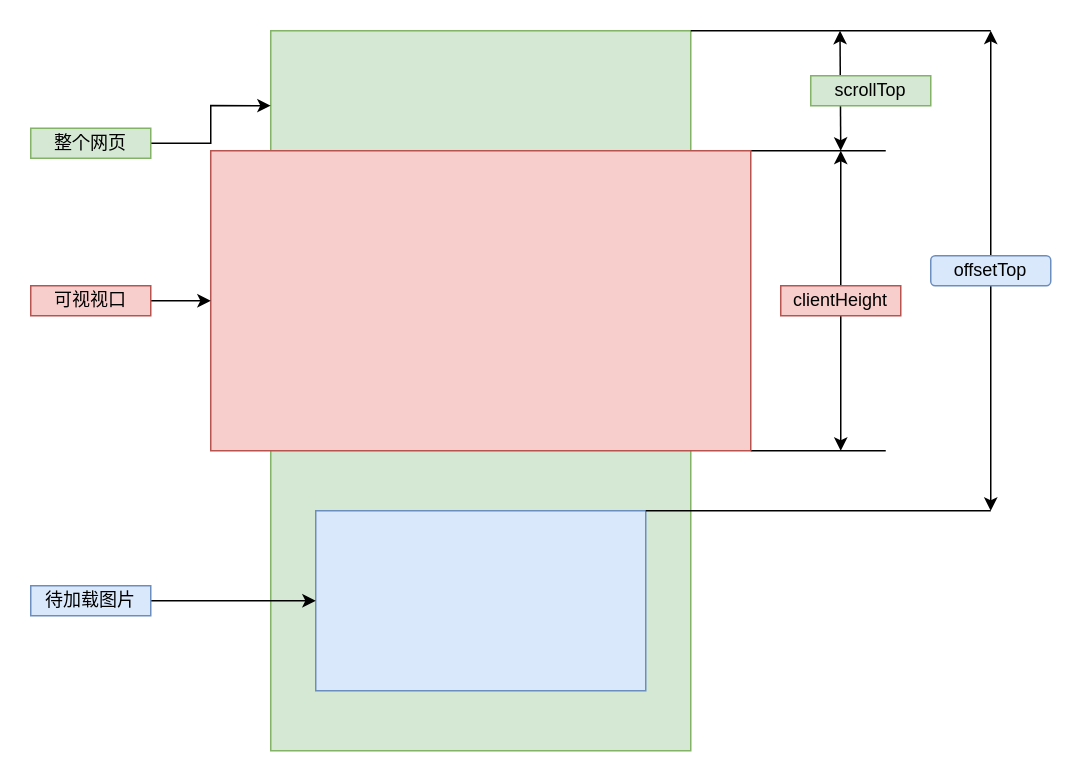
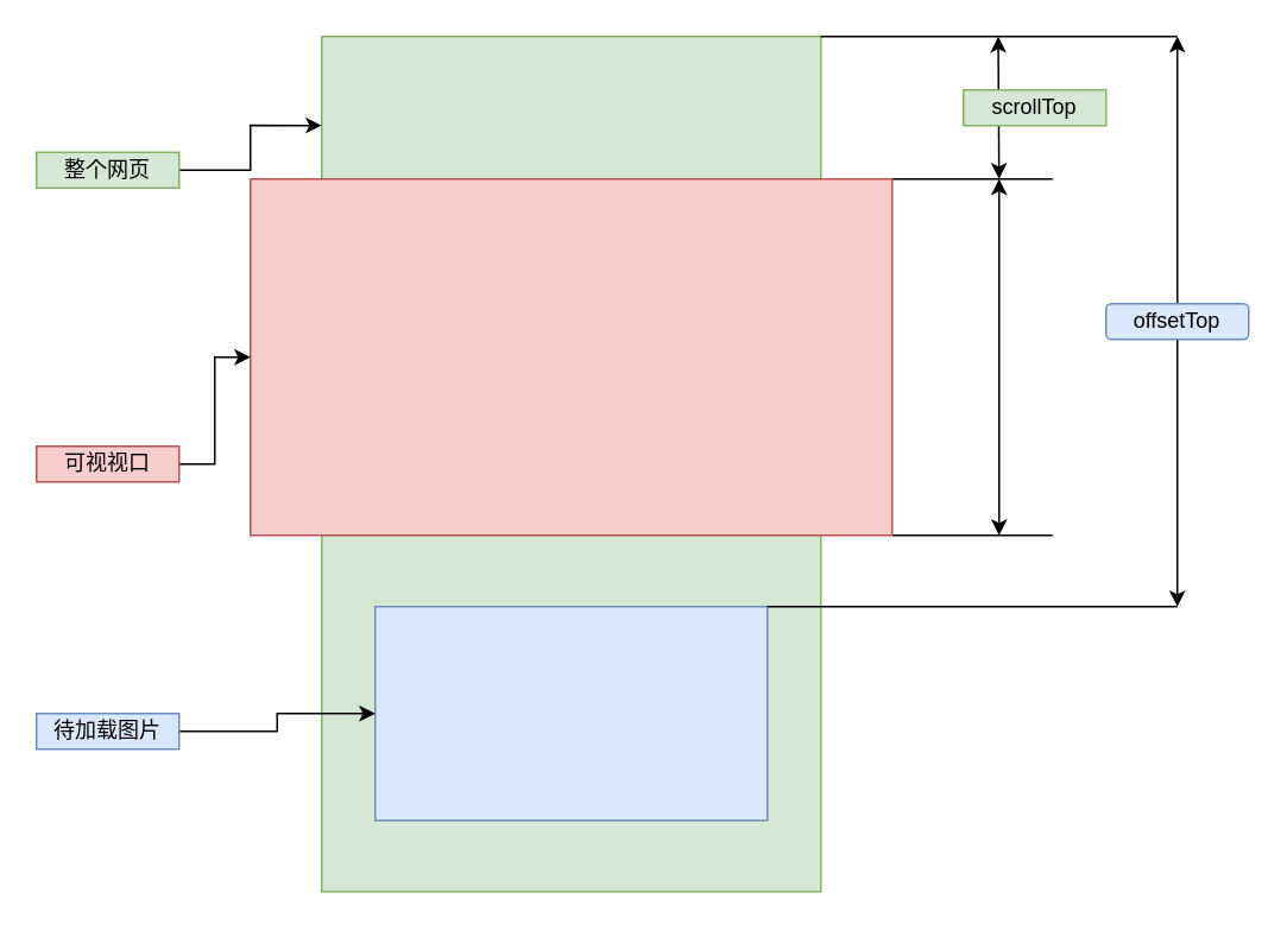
  <mxCell id="0" />
  <mxCell id="1" parent="0" />
  <mxCell id="2" value="" style="rounded=0;whiteSpace=wrap;html=1;fillColor=#d5e8d4;strokeColor=#82b366;" vertex="1" parent="1"><mxGeometry x="180" y="20" width="280" height="480" as="geometry" /></mxCell>
  <mxCell id="3" style="edgeStyle=orthogonalEdgeStyle;rounded=0;orthogonalLoop=1;jettySize=auto;html=1;exitX=1;exitY=0.5;exitDx=0;exitDy=0;entryX=0;entryY=0.104;entryDx=0;entryDy=0;entryPerimeter=0;" edge="1" parent="1" source="4" target="2"><mxGeometry relative="1" as="geometry" /></mxCell>
  <mxCell id="4" value="整个网页" style="rounded=0;whiteSpace=wrap;html=1;fillColor=#d5e8d4;strokeColor=#82b366;" vertex="1" parent="1"><mxGeometry x="20" y="85" width="80" height="20" as="geometry" /></mxCell>
  <mxCell id="5" style="rounded=0;orthogonalLoop=1;jettySize=auto;html=1;exitX=1;exitY=0;exitDx=0;exitDy=0;endArrow=none;endFill=0;" edge="1" parent="1" source="7"><mxGeometry relative="1" as="geometry"><mxPoint x="590" y="100" as="targetPoint" /></mxGeometry></mxCell>
  <mxCell id="6" style="edgeStyle=none;rounded=0;orthogonalLoop=1;jettySize=auto;html=1;exitX=1;exitY=1;exitDx=0;exitDy=0;endArrow=none;endFill=0;" edge="1" parent="1" source="7"><mxGeometry relative="1" as="geometry"><mxPoint x="590" y="300" as="targetPoint" /></mxGeometry></mxCell>
  <mxCell id="7" value="" style="rounded=0;whiteSpace=wrap;html=1;fillColor=#f8cecc;strokeColor=#b85450;" vertex="1" parent="1"><mxGeometry x="140" y="100" width="360" height="200" as="geometry" /></mxCell>
  <mxCell id="8" style="edgeStyle=orthogonalEdgeStyle;rounded=0;orthogonalLoop=1;jettySize=auto;html=1;exitX=1;exitY=0.5;exitDx=0;exitDy=0;entryX=0;entryY=0.5;entryDx=0;entryDy=0;" edge="1" parent="1" source="9" target="7"><mxGeometry relative="1" as="geometry" /></mxCell>
- <mxCell id="9" value="可视视口" style="rounded=0;whiteSpace=wrap;html=1;fillColor=#f8cecc;strokeColor=#b85450;" vertex="1" parent="1"><mxGeometry x="20" y="190" width="80" height="20" as="geometry" /></mxCell>
+ <mxCell id="9" value="可视视口" style="rounded=0;whiteSpace=wrap;html=1;fillColor=#f8cecc;strokeColor=#b85450;" vertex="1" parent="1"><mxGeometry x="20" y="250" width="80" height="20" as="geometry" /></mxCell>
  <mxCell id="10" value="" style="rounded=0;whiteSpace=wrap;html=1;fillColor=#dae8fc;strokeColor=#6c8ebf;" vertex="1" parent="1"><mxGeometry x="210" y="340" width="220" height="120" as="geometry" /></mxCell>
  <mxCell id="11" style="edgeStyle=orthogonalEdgeStyle;rounded=0;orthogonalLoop=1;jettySize=auto;html=1;exitX=1;exitY=0.5;exitDx=0;exitDy=0;entryX=0;entryY=0.5;entryDx=0;entryDy=0;" edge="1" parent="1" source="12" target="10"><mxGeometry relative="1" as="geometry" /></mxCell>
- <mxCell id="12" value="待加载图片" style="rounded=0;whiteSpace=wrap;html=1;fillColor=#dae8fc;strokeColor=#6c8ebf;" vertex="1" parent="1"><mxGeometry x="20" y="390" width="80" height="20" as="geometry" /></mxCell>
+ <mxCell id="12" value="待加载图片" style="rounded=0;whiteSpace=wrap;html=1;fillColor=#dae8fc;strokeColor=#6c8ebf;" vertex="1" parent="1"><mxGeometry x="20" y="400" width="80" height="20" as="geometry" /></mxCell>
  <mxCell id="13" style="rounded=0;orthogonalLoop=1;jettySize=auto;html=1;exitX=1;exitY=0;exitDx=0;exitDy=0;endArrow=classic;endFill=1;startArrow=classic;startFill=1;" edge="1" parent="1"><mxGeometry relative="1" as="geometry"><mxPoint x="560" y="100" as="sourcePoint" /><mxPoint x="560" y="300" as="targetPoint" /></mxGeometry></mxCell>
- <mxCell id="14" value="clientHeight" style="rounded=0;whiteSpace=wrap;html=1;fillColor=#f8cecc;strokeColor=#b85450;" vertex="1" parent="1"><mxGeometry x="520" y="190" width="80" height="20" as="geometry" /></mxCell>
  <mxCell id="15" style="rounded=0;orthogonalLoop=1;jettySize=auto;html=1;exitX=1;exitY=0;exitDx=0;exitDy=0;endArrow=none;endFill=0;" edge="1" parent="1" source="2"><mxGeometry relative="1" as="geometry"><mxPoint x="470" y="20" as="sourcePoint" /><mxPoint x="660" y="20" as="targetPoint" /></mxGeometry></mxCell>
  <mxCell id="16" style="rounded=0;orthogonalLoop=1;jettySize=auto;html=1;exitX=1;exitY=0;exitDx=0;exitDy=0;endArrow=classic;endFill=1;startArrow=classic;startFill=1;" edge="1" parent="1"><mxGeometry relative="1" as="geometry"><mxPoint x="559.5" y="20" as="sourcePoint" /><mxPoint x="560" y="100" as="targetPoint" /></mxGeometry></mxCell>
  <mxCell id="17" value="scrollTop" style="rounded=0;whiteSpace=wrap;html=1;fillColor=#d5e8d4;strokeColor=#82b366;" vertex="1" parent="1"><mxGeometry x="540" y="50" width="80" height="20" as="geometry" /></mxCell>
  <mxCell id="18" style="edgeStyle=none;rounded=0;orthogonalLoop=1;jettySize=auto;html=1;exitX=1;exitY=1;exitDx=0;exitDy=0;endArrow=none;endFill=0;" edge="1" parent="1"><mxGeometry relative="1" as="geometry"><mxPoint x="430" y="340" as="sourcePoint" /><mxPoint x="660" y="340" as="targetPoint" /></mxGeometry></mxCell>
  <mxCell id="19" style="rounded=0;orthogonalLoop=1;jettySize=auto;html=1;exitX=1;exitY=0;exitDx=0;exitDy=0;endArrow=classic;endFill=1;startArrow=classic;startFill=1;" edge="1" parent="1"><mxGeometry relative="1" as="geometry"><mxPoint x="660" y="20" as="sourcePoint" /><mxPoint x="660" y="340" as="targetPoint" /></mxGeometry></mxCell>
  <mxCell id="20" value="offsetTop" style="whiteSpace=wrap;html=1;fillColor=#dae8fc;strokeColor=#6c8ebf;rounded=1;" vertex="1" parent="1"><mxGeometry x="620" y="170" width="80" height="20" as="geometry" /></mxCell>
